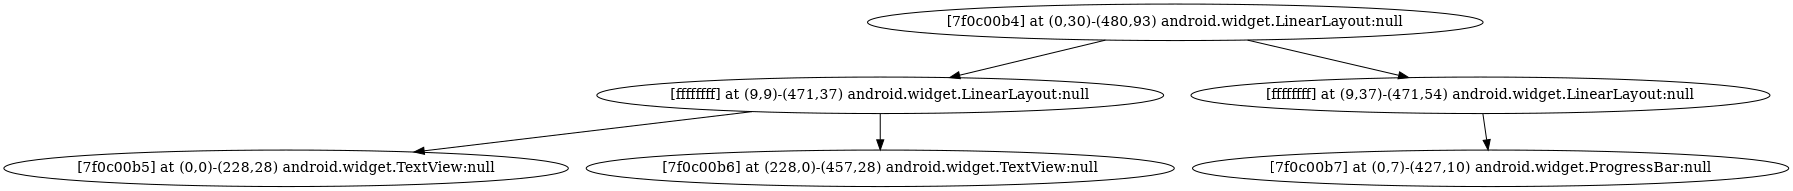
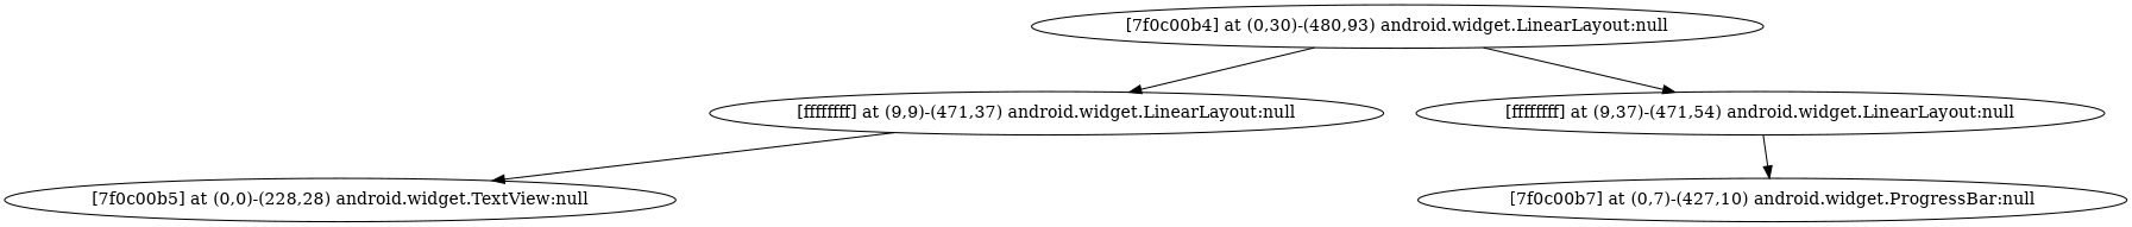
  strict digraph {
    n1 [label="[7f0c00b4] at (0,30)-(480,93) android.widget.LinearLayout:null"]
    n2 [label="[ffffffff] at (9,9)-(471,37) android.widget.LinearLayout:null"]
    n3 [label="[ffffffff] at (9,37)-(471,54) android.widget.LinearLayout:null"]
    n4 [label="[7f0c00b5] at (0,0)-(228,28) android.widget.TextView:null"]
-   n5 [label="[7f0c00b6] at (228,0)-(457,28) android.widget.TextView:null"]
    n6 [label="[7f0c00b7] at (0,7)-(427,10) android.widget.ProgressBar:null"]
    n1 -> n2
    n1 -> n3
    n2 -> n4
-   n2 -> n5
    n3 -> n6
  }
